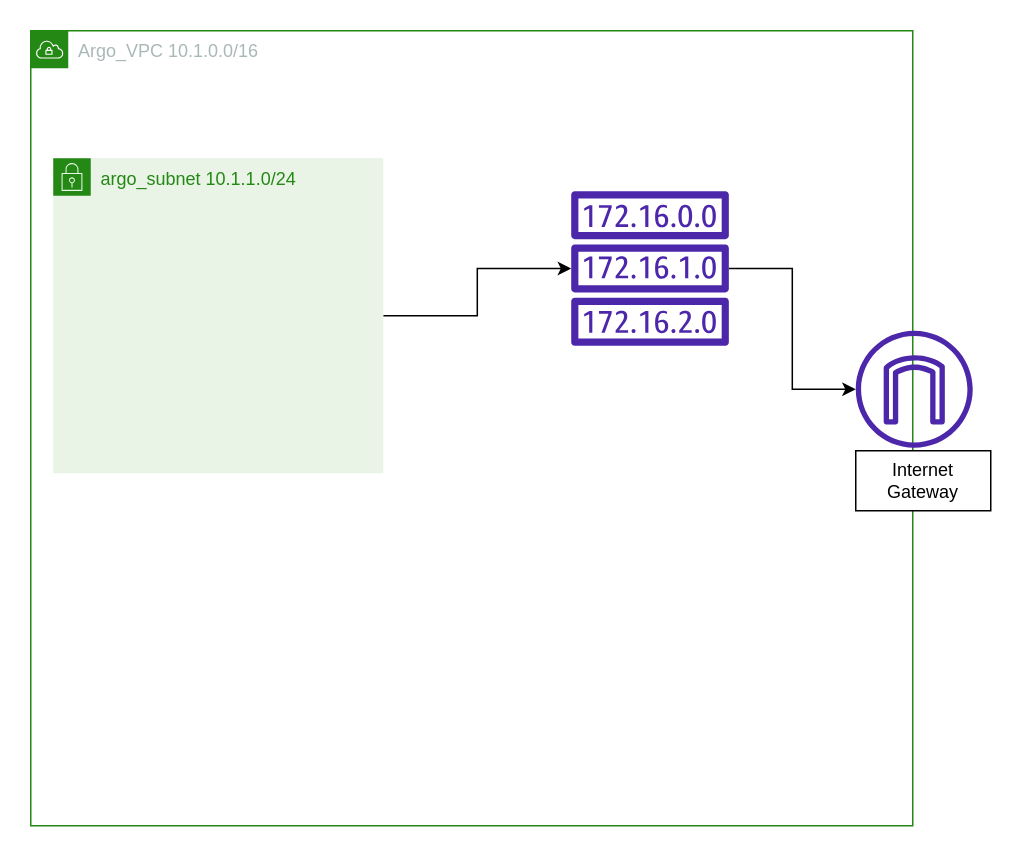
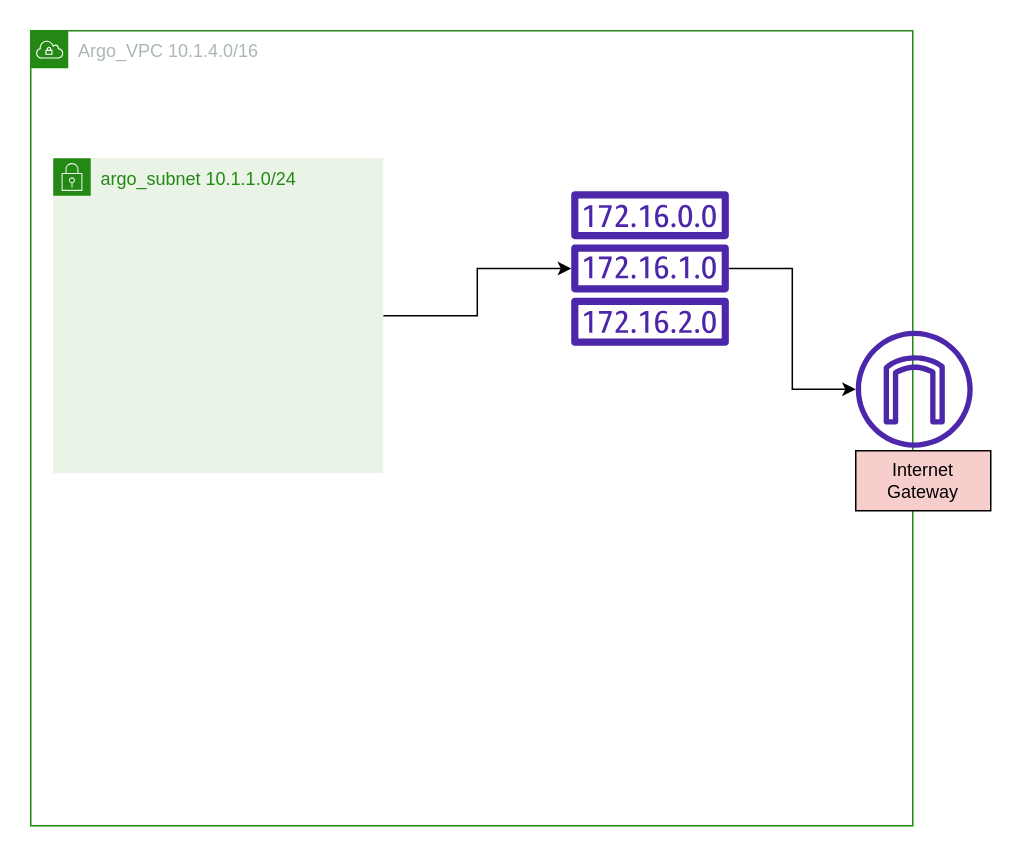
  <mxCell id="0" />
  <mxCell id="1" parent="0" />
- <mxCell id="2" value="Argo_VPC 10.1.0.0/16" style="points=[[0,0],[0.25,0],[0.5,0],[0.75,0],[1,0],[1,0.25],[1,0.5],[1,0.75],[1,1],[0.75,1],[0.5,1],[0.25,1],[0,1],[0,0.75],[0,0.5],[0,0.25]];outlineConnect=0;gradientColor=none;html=1;whiteSpace=wrap;fontSize=12;fontStyle=0;container=1;pointerEvents=0;collapsible=0;recursiveResize=0;shape=mxgraph.aws4.group;grIcon=mxgraph.aws4.group_vpc;strokeColor=#248814;fillColor=none;verticalAlign=top;align=left;spacingLeft=30;fontColor=#AAB7B8;dashed=0;" vertex="1" parent="1"><mxGeometry x="20" y="20" width="588" height="530" as="geometry" /></mxCell>
+ <mxCell id="2" value="Argo_VPC 10.1.4.0/16" style="points=[[0,0],[0.25,0],[0.5,0],[0.75,0],[1,0],[1,0.25],[1,0.5],[1,0.75],[1,1],[0.75,1],[0.5,1],[0.25,1],[0,1],[0,0.75],[0,0.5],[0,0.25]];outlineConnect=0;gradientColor=none;html=1;whiteSpace=wrap;fontSize=12;fontStyle=0;container=1;pointerEvents=0;collapsible=0;recursiveResize=0;shape=mxgraph.aws4.group;grIcon=mxgraph.aws4.group_vpc;strokeColor=#248814;fillColor=none;verticalAlign=top;align=left;spacingLeft=30;fontColor=#AAB7B8;dashed=0;" vertex="1" parent="1"><mxGeometry x="20" y="20" width="588" height="530" as="geometry" /></mxCell>
  <mxCell id="3" style="edgeStyle=orthogonalEdgeStyle;rounded=0;orthogonalLoop=1;jettySize=auto;html=1;" edge="1" parent="2" source="4" target="7"><mxGeometry relative="1" as="geometry" /></mxCell>
  <mxCell id="4" value="argo_subnet 10.1.1.0/24" style="points=[[0,0],[0.25,0],[0.5,0],[0.75,0],[1,0],[1,0.25],[1,0.5],[1,0.75],[1,1],[0.75,1],[0.5,1],[0.25,1],[0,1],[0,0.75],[0,0.5],[0,0.25]];outlineConnect=0;gradientColor=none;html=1;whiteSpace=wrap;fontSize=12;fontStyle=0;container=1;pointerEvents=0;collapsible=0;recursiveResize=0;shape=mxgraph.aws4.group;grIcon=mxgraph.aws4.group_security_group;grStroke=0;strokeColor=#248814;fillColor=#E9F3E6;verticalAlign=top;align=left;spacingLeft=30;fontColor=#248814;dashed=0;" vertex="1" parent="2"><mxGeometry x="15" y="85" width="220" height="210" as="geometry" /></mxCell>
  <mxCell id="5" value="" style="sketch=0;outlineConnect=0;fontColor=#232F3E;gradientColor=none;fillColor=#4D27AA;strokeColor=none;dashed=0;verticalLabelPosition=bottom;verticalAlign=top;align=center;html=1;fontSize=12;fontStyle=0;aspect=fixed;pointerEvents=1;shape=mxgraph.aws4.internet_gateway;" vertex="1" parent="2"><mxGeometry x="550" y="200" width="78" height="78" as="geometry" /></mxCell>
  <mxCell id="6" style="edgeStyle=orthogonalEdgeStyle;rounded=0;orthogonalLoop=1;jettySize=auto;html=1;" edge="1" parent="2" source="7" target="5"><mxGeometry relative="1" as="geometry" /></mxCell>
  <mxCell id="7" value="" style="sketch=0;outlineConnect=0;fontColor=#232F3E;gradientColor=none;fillColor=#4D27AA;strokeColor=none;dashed=0;verticalLabelPosition=bottom;verticalAlign=top;align=center;html=1;fontSize=12;fontStyle=0;aspect=fixed;pointerEvents=1;shape=mxgraph.aws4.route_table;" vertex="1" parent="2"><mxGeometry x="360" y="107" width="105.71" height="103" as="geometry" /></mxCell>
- <mxCell id="8" value="Internet&lt;br&gt;Gateway" style="rounded=0;whiteSpace=wrap;html=1;" vertex="1" parent="1"><mxGeometry x="570" y="300" width="90" height="40" as="geometry" /></mxCell>
+ <mxCell id="8" value="Internet&lt;br&gt;Gateway" style="rounded=0;whiteSpace=wrap;html=1;fillColor=#f8cecc;" vertex="1" parent="1"><mxGeometry x="570" y="300" width="90" height="40" as="geometry" /></mxCell>
